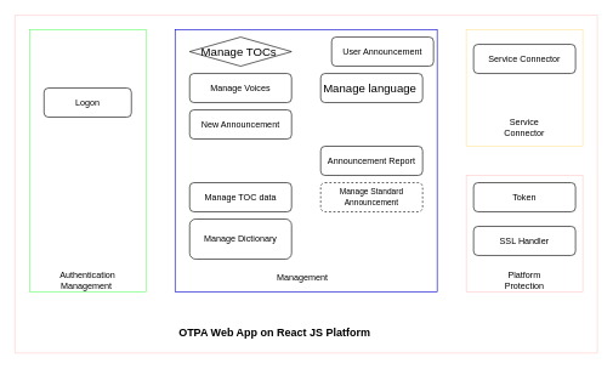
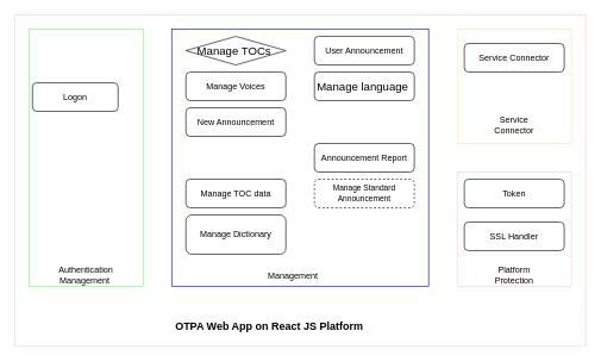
  <mxCell id="0" />
  <mxCell id="1" parent="0" />
  <mxCell id="2" value="" style="rounded=0;whiteSpace=wrap;html=1;fontColor=#FFE6CC;labelBorderColor=#97D077;strokeColor=#66FF66;" vertex="1" parent="1"><mxGeometry x="40" y="40" width="160" height="360" as="geometry" /></mxCell>
- <mxCell id="3" value="Logon" style="rounded=1;whiteSpace=wrap;html=1;" vertex="1" parent="1"><mxGeometry x="60" y="120" width="120" height="40" as="geometry" /></mxCell>
+ <mxCell id="3" value="Logon" style="rounded=1;whiteSpace=wrap;html=1;" vertex="1" parent="1"><mxGeometry x="45" y="115" width="120" height="40" as="geometry" /></mxCell>
  <mxCell id="4" value="Authentication Management&amp;nbsp;" style="text;html=1;strokeColor=none;fillColor=none;align=center;verticalAlign=middle;whiteSpace=wrap;rounded=0;" vertex="1" parent="1"><mxGeometry x="75" y="370" width="90" height="30" as="geometry" /></mxCell>
  <mxCell id="5" value="" style="rounded=0;whiteSpace=wrap;html=1;strokeColor=#0000CC;" vertex="1" parent="1"><mxGeometry x="240" y="40" width="360" height="360" as="geometry" /></mxCell>
  <mxCell id="6" value="&lt;span style=&quot;font-size:12.0pt;font-family:&lt;br/&gt;&amp;quot;Arial&amp;quot;,sans-serif;mso-fareast-font-family:&amp;quot;Times New Roman&amp;quot;;mso-bidi-font-family:&lt;br/&gt;&amp;quot;Times New Roman&amp;quot;;mso-ansi-language:EN-GB;mso-fareast-language:EN-US;&lt;br/&gt;mso-bidi-language:AR-SA&quot; lang=&quot;EN-GB&quot;&gt;Manage TOCs&amp;nbsp;&lt;/span&gt;" style="rhombus;whiteSpace=wrap;html=1;" vertex="1" parent="1"><mxGeometry x="260" y="50" width="140" height="40" as="geometry" /></mxCell>
- <mxCell id="7" value="&lt;span style=&quot;&quot; lang=&quot;EN-GB&quot;&gt;User Announcement&lt;/span&gt;" style="rounded=1;whiteSpace=wrap;html=1;" vertex="1" parent="1"><mxGeometry x="455" y="50" width="140" height="40" as="geometry" /></mxCell>
+ <mxCell id="7" value="&lt;span style=&quot;&quot; lang=&quot;EN-GB&quot;&gt;User Announcement&lt;/span&gt;" style="rounded=1;whiteSpace=wrap;html=1;" vertex="1" parent="1"><mxGeometry x="440" y="50" width="140" height="40" as="geometry" /></mxCell>
  <mxCell id="8" value="&lt;span style=&quot;font-size:12.0pt;font-family:&lt;br/&gt;&amp;quot;Arial&amp;quot;,sans-serif;mso-fareast-font-family:&amp;quot;Times New Roman&amp;quot;;mso-bidi-font-family:&lt;br/&gt;&amp;quot;Times New Roman&amp;quot;;mso-ansi-language:EN-GB;mso-fareast-language:EN-US;&lt;br/&gt;mso-bidi-language:AR-SA;mso-no-proof:yes&quot; lang=&quot;EN-GB&quot;&gt;Manage language&amp;nbsp;&lt;/span&gt;" style="rounded=1;whiteSpace=wrap;html=1;" vertex="1" parent="1"><mxGeometry x="440" y="100" width="140" height="40" as="geometry" /></mxCell>
  <mxCell id="9" value="Manage Voices" style="rounded=1;whiteSpace=wrap;html=1;" vertex="1" parent="1"><mxGeometry x="260" y="100" width="140" height="40" as="geometry" /></mxCell>
  <mxCell id="10" value="&lt;span style=&quot;&quot; lang=&quot;EN-GB&quot;&gt;New Announcement&lt;/span&gt;" style="rounded=1;whiteSpace=wrap;html=1;" vertex="1" parent="1"><mxGeometry x="260" y="150" width="140" height="40" as="geometry" /></mxCell>
  <mxCell id="11" value="&lt;span style=&quot;&quot; lang=&quot;EN-GB&quot;&gt;Announcement Report&lt;/span&gt;" style="rounded=1;whiteSpace=wrap;html=1;" vertex="1" parent="1"><mxGeometry x="440" y="200" width="140" height="40" as="geometry" /></mxCell>
  <mxCell id="12" value="&lt;span&gt;&lt;span style=&quot;font-weight: normal;&quot; lang=&quot;EN-GB&quot;&gt;Manage TOC data&lt;/span&gt;&lt;/span&gt;" style="rounded=1;whiteSpace=wrap;html=1;fontStyle=1" vertex="1" parent="1"><mxGeometry x="260" y="250" width="140" height="40" as="geometry" /></mxCell>
  <mxCell id="13" value="&lt;span style=&quot;font-size: 11px;&quot;&gt;Manage Standard Announcement&lt;/span&gt;" style="rounded=1;whiteSpace=wrap;html=1;dashed=1;" vertex="1" parent="1"><mxGeometry x="440" y="250" width="140" height="40" as="geometry" /></mxCell>
  <mxCell id="14" value="&lt;span&gt;&lt;span style=&quot;font-weight: normal;&quot; lang=&quot;EN-GB&quot;&gt;Manage Dictionary&lt;/span&gt;&lt;/span&gt;" style="rounded=1;whiteSpace=wrap;html=1;fontStyle=1" vertex="1" parent="1"><mxGeometry x="260" y="300" width="140" height="55" as="geometry" /></mxCell>
- <mxCell id="15" value="&amp;nbsp;Management&amp;nbsp;" style="text;html=1;strokeColor=none;fillColor=none;align=center;verticalAlign=middle;whiteSpace=wrap;rounded=0;" vertex="1" parent="1"><mxGeometry x="295" y="365" width="240" height="30" as="geometry" /></mxCell>
+ <mxCell id="15" value="&amp;nbsp;Management&amp;nbsp;" style="text;html=1;strokeColor=none;fillColor=none;align=center;verticalAlign=middle;whiteSpace=wrap;rounded=0;" vertex="1" parent="1"><mxGeometry x="290" y="370" width="240" height="30" as="geometry" /></mxCell>
  <mxCell id="16" value="" style="rounded=0;whiteSpace=wrap;html=1;fontSize=11;strokeColor=#FFE599;" vertex="1" parent="1"><mxGeometry x="640" y="40" width="160" height="160" as="geometry" /></mxCell>
  <mxCell id="17" value="" style="rounded=0;whiteSpace=wrap;html=1;fontSize=11;strokeColor=#FFCCCC;" vertex="1" parent="1"><mxGeometry x="640" y="240" width="160" height="160" as="geometry" /></mxCell>
  <mxCell id="18" value="&lt;span style=&quot;&quot; lang=&quot;EN-GB&quot;&gt;Service Connector&lt;/span&gt;" style="rounded=1;whiteSpace=wrap;html=1;" vertex="1" parent="1"><mxGeometry x="650" y="60" width="140" height="40" as="geometry" /></mxCell>
  <mxCell id="19" value="Service Connector" style="text;html=1;strokeColor=none;fillColor=none;align=center;verticalAlign=middle;whiteSpace=wrap;rounded=0;" vertex="1" parent="1"><mxGeometry x="675" y="160" width="90" height="30" as="geometry" /></mxCell>
  <mxCell id="20" value="Token" style="rounded=1;whiteSpace=wrap;html=1;" vertex="1" parent="1"><mxGeometry x="650" y="250" width="140" height="40" as="geometry" /></mxCell>
  <mxCell id="21" value="&lt;span style=&quot;&quot; lang=&quot;EN-GB&quot;&gt;SSL Handler&lt;/span&gt;" style="rounded=1;whiteSpace=wrap;html=1;" vertex="1" parent="1"><mxGeometry x="650" y="310" width="140" height="40" as="geometry" /></mxCell>
  <mxCell id="22" value="Platform Protection" style="text;html=1;strokeColor=none;fillColor=none;align=center;verticalAlign=middle;whiteSpace=wrap;rounded=0;" vertex="1" parent="1"><mxGeometry x="675" y="370" width="90" height="30" as="geometry" /></mxCell>
  <mxCell id="23" value="" style="swimlane;startSize=0;labelBorderColor=#000066;fontSize=11;fontColor=#1A1A1A;strokeColor=#FFCCCC;" vertex="1" parent="1"><mxGeometry x="20" y="20" width="800" height="464" as="geometry" /></mxCell>
  <mxCell id="24" value="&lt;font style=&quot;font-size: 15px;&quot;&gt;&lt;b&gt;OTPA Web App on React JS Platform&lt;/b&gt;&lt;/font&gt;" style="text;html=1;strokeColor=none;fillColor=none;align=center;verticalAlign=middle;whiteSpace=wrap;rounded=0;" vertex="1" parent="23"><mxGeometry x="118" y="420" width="478" height="30" as="geometry" /></mxCell>
